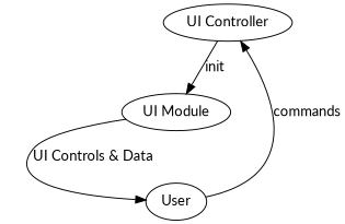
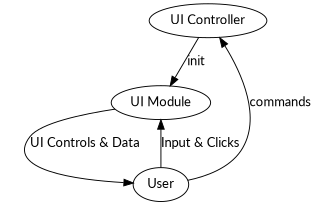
  digraph {
    color=gray
    fontname=Lato
    rankdir=TB
    node [fontname=Lato]
    edge [constant=false fontname=Lato style=solid]
    n1 [label="UI Controller"]
    n2 [label="UI Module"]
    User
    n1 -> n2 [label=init]
    n2 -> User [label="UI Controls & Data"]
    User -> n1 [label=commands]
+   User -> n2 [label="Input & Clicks"]
  }
